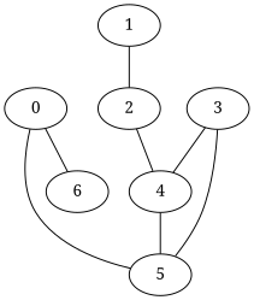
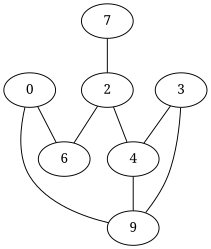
  digraph {
    fontname="Noto Serif"
    node [fontname="Noto Serif" shape=ellipse]
    edge [dir=none fontname="Noto Serif"]
    n1 [label=0]
-   n2 [label=5]
+   n2 [label=9]
    n3 [label=6]
-   n4 [label=1]
+   n4 [label=7]
    n5 [label=2]
    n6 [label=4]
    n7 [label=3]
    n1 -> n2
    n1 -> n3
    n4 -> n5
+   n5 -> n3
    n5 -> n6
    n6 -> n2
    n7 -> n2
    n7 -> n6
  }
